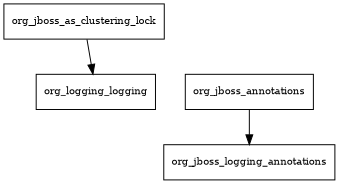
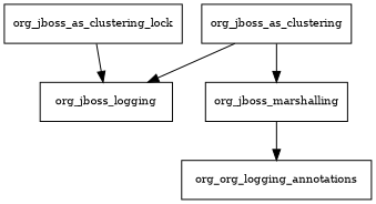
  digraph {
    node [fontsize=10.0 shape=box]
-   org_jboss_logging [label=org_logging_logging]
-   org_jboss_marshalling [label=org_jboss_annotations]
-   org_jboss_logging_annotations
+   org_jboss_as_clustering
+   org_jboss_logging
+   org_jboss_marshalling
+   org_jboss_logging_annotations [label=org_org_logging_annotations]
    org_jboss_as_clustering_lock
+   org_jboss_as_clustering -> org_jboss_logging
+   org_jboss_as_clustering -> org_jboss_marshalling
    org_jboss_marshalling -> org_jboss_logging_annotations
    org_jboss_as_clustering_lock -> org_jboss_logging
  }
